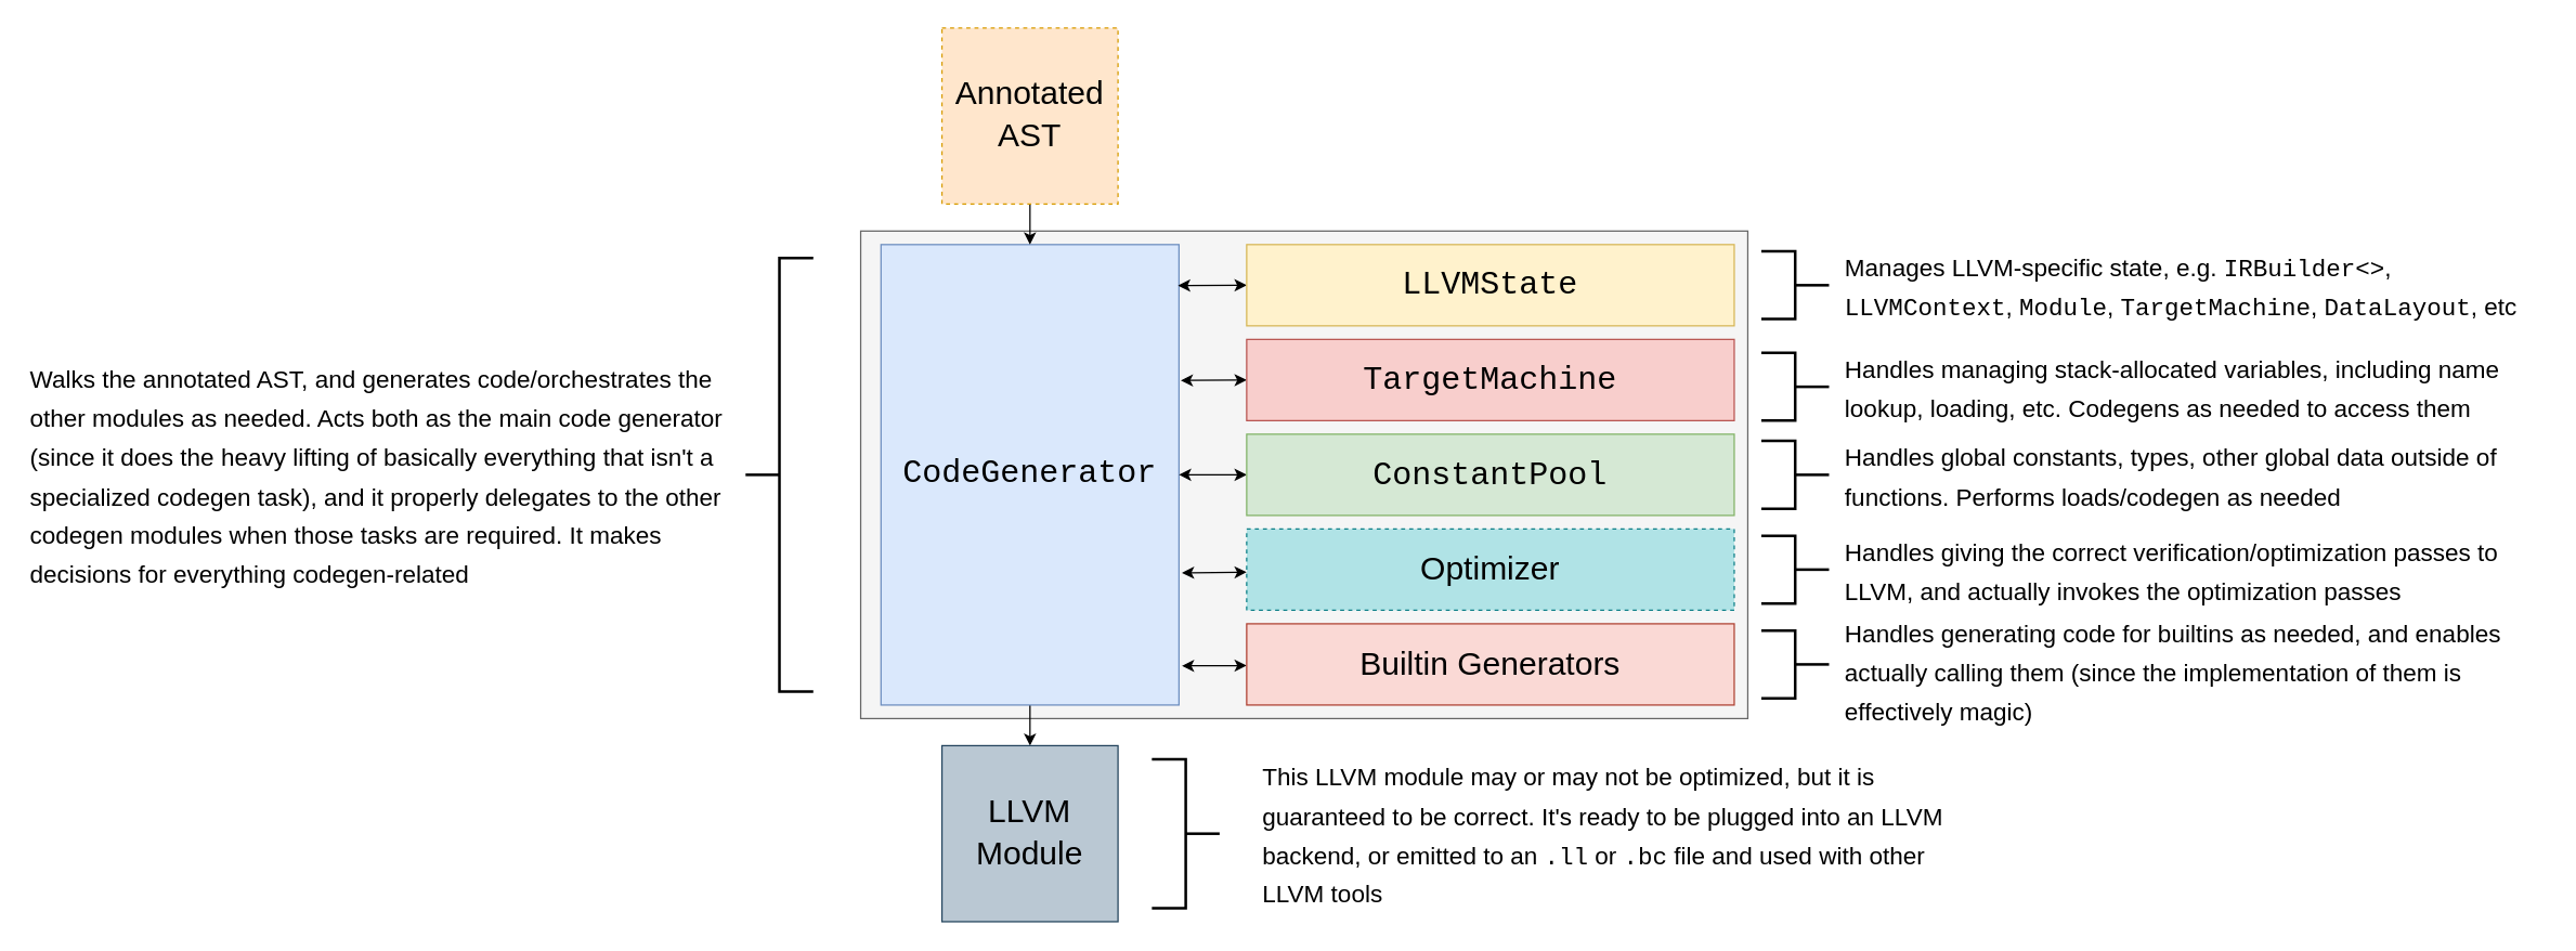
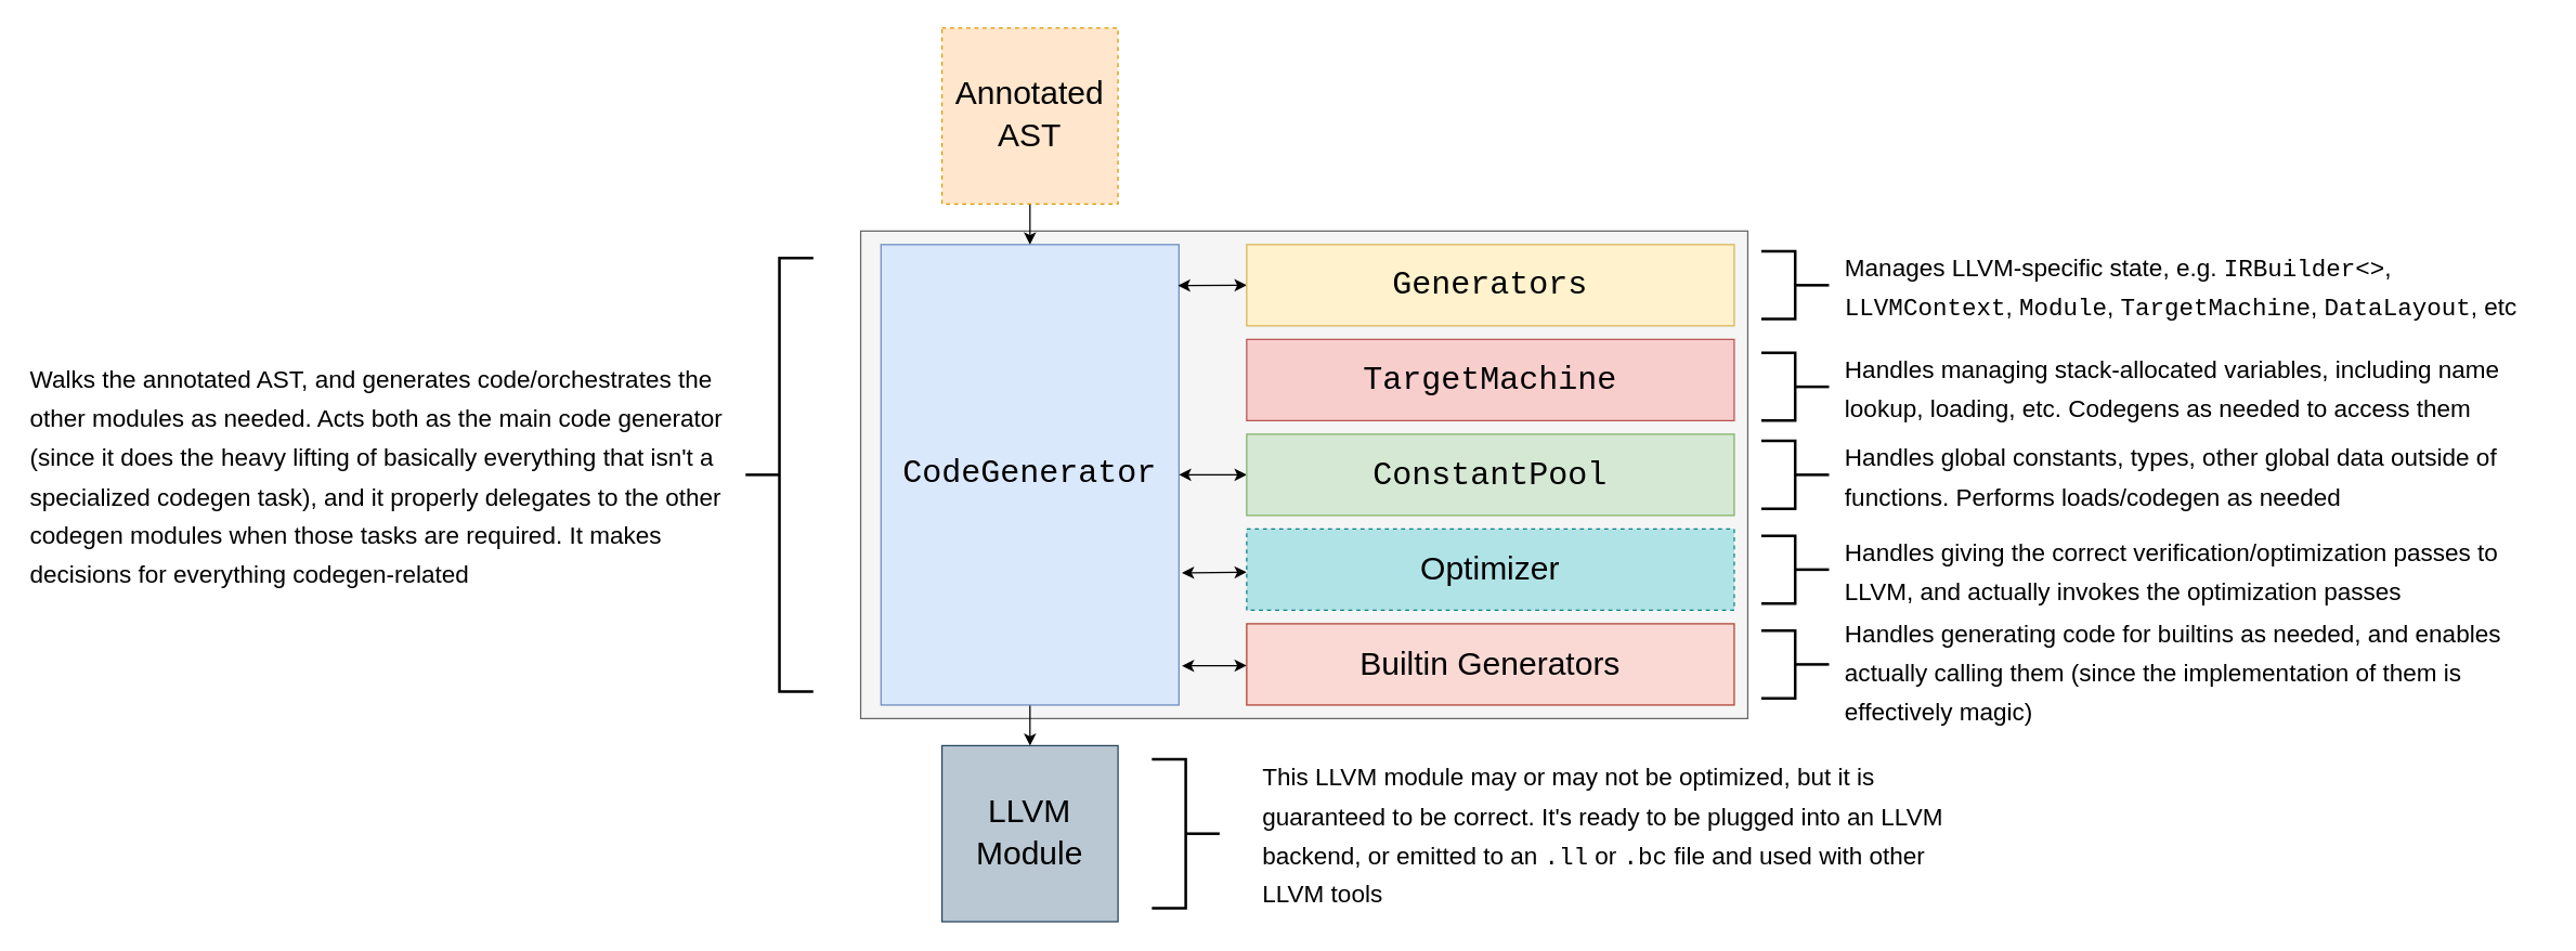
  <mxCell id="0" />
  <mxCell id="1" parent="0" />
  <mxCell id="2" value="" style="rounded=0;whiteSpace=wrap;html=1;labelBackgroundColor=none;fontFamily=Courier New;fontSize=24;fillColor=#f5f5f5;fontColor=#333333;strokeColor=#666666;" vertex="1" parent="1"><mxGeometry x="635" y="170" width="655" height="360" as="geometry" /></mxCell>
  <mxCell id="3" style="edgeStyle=none;rounded=0;orthogonalLoop=1;jettySize=auto;html=1;exitX=0.5;exitY=1;exitDx=0;exitDy=0;entryX=0.5;entryY=0;entryDx=0;entryDy=0;fontFamily=Helvetica;fontSize=24;startArrow=none;startFill=0;endArrow=classic;endFill=1;" edge="1" parent="1" source="4" target="7"><mxGeometry relative="1" as="geometry" /></mxCell>
  <mxCell id="4" value="&lt;font face=&quot;Courier New&quot; style=&quot;font-size: 24px&quot;&gt;CodeGenerator&lt;/font&gt;" style="rounded=0;whiteSpace=wrap;html=1;labelBackgroundColor=none;fontFamily=Helvetica;fontSize=18;fillColor=#dae8fc;strokeColor=#6c8ebf;" vertex="1" parent="1"><mxGeometry x="650" y="180" width="220" height="340" as="geometry" /></mxCell>
  <mxCell id="5" style="edgeStyle=none;rounded=0;orthogonalLoop=1;jettySize=auto;html=1;fontFamily=Helvetica;fontSize=24;startArrow=none;startFill=0;endArrow=classic;endFill=1;" edge="1" parent="1" source="6" target="4"><mxGeometry relative="1" as="geometry" /></mxCell>
  <mxCell id="6" value="&lt;font face=&quot;Helvetica&quot;&gt;Annotated AST&lt;/font&gt;" style="whiteSpace=wrap;html=1;aspect=fixed;labelBackgroundColor=none;fontFamily=Courier New;fontSize=24;fillColor=#ffe6cc;strokeColor=#d79b00;dashed=1;" vertex="1" parent="1"><mxGeometry x="695" y="20" width="130" height="130" as="geometry" /></mxCell>
  <mxCell id="7" value="&lt;font face=&quot;Helvetica&quot;&gt;LLVM Module&lt;/font&gt;" style="whiteSpace=wrap;html=1;aspect=fixed;labelBackgroundColor=none;fontFamily=Courier New;fontSize=24;fillColor=#bac8d3;strokeColor=#23445d;" vertex="1" parent="1"><mxGeometry x="695" y="550" width="130" height="130" as="geometry" /></mxCell>
  <mxCell id="8" style="edgeStyle=none;rounded=0;orthogonalLoop=1;jettySize=auto;html=1;exitX=0;exitY=0.5;exitDx=0;exitDy=0;entryX=0.997;entryY=0.089;entryDx=0;entryDy=0;entryPerimeter=0;fontFamily=Helvetica;fontSize=24;startArrow=classic;startFill=1;endArrow=classic;endFill=1;" edge="1" parent="1" source="9" target="4"><mxGeometry relative="1" as="geometry" /></mxCell>
- <mxCell id="9" value="&lt;font face=&quot;Courier New&quot;&gt;LLVMState&lt;/font&gt;" style="rounded=0;whiteSpace=wrap;html=1;labelBackgroundColor=none;fontFamily=Helvetica;fontSize=24;fillColor=#fff2cc;strokeColor=#d6b656;" vertex="1" parent="1"><mxGeometry x="920" y="180" width="360" height="60" as="geometry" /></mxCell>
- <mxCell id="10" style="edgeStyle=none;rounded=0;orthogonalLoop=1;jettySize=auto;html=1;exitX=0;exitY=0.5;exitDx=0;exitDy=0;entryX=1.006;entryY=0.295;entryDx=0;entryDy=0;entryPerimeter=0;fontFamily=Helvetica;fontSize=24;startArrow=classic;startFill=1;endArrow=classic;endFill=1;" edge="1" parent="1" source="11" target="4"><mxGeometry relative="1" as="geometry" /></mxCell>
+ <mxCell id="9" value="&lt;font face=&quot;Courier New&quot;&gt;Generators&lt;/font&gt;" style="rounded=0;whiteSpace=wrap;html=1;labelBackgroundColor=none;fontFamily=Helvetica;fontSize=24;fillColor=#fff2cc;strokeColor=#d6b656;" vertex="1" parent="1"><mxGeometry x="920" y="180" width="360" height="60" as="geometry" /></mxCell>
  <mxCell id="11" value="&lt;font face=&quot;Courier New&quot;&gt;TargetMachine&lt;/font&gt;" style="rounded=0;whiteSpace=wrap;html=1;labelBackgroundColor=none;fontFamily=Helvetica;fontSize=24;fillColor=#f8cecc;strokeColor=#b85450;" vertex="1" parent="1"><mxGeometry x="920" y="250" width="360" height="60" as="geometry" /></mxCell>
  <mxCell id="12" style="edgeStyle=none;rounded=0;orthogonalLoop=1;jettySize=auto;html=1;exitX=0;exitY=0.5;exitDx=0;exitDy=0;entryX=1;entryY=0.5;entryDx=0;entryDy=0;fontFamily=Helvetica;fontSize=24;startArrow=classic;startFill=1;endArrow=classic;endFill=1;" edge="1" parent="1" source="13" target="4"><mxGeometry relative="1" as="geometry" /></mxCell>
  <mxCell id="13" value="&lt;font face=&quot;Courier New&quot;&gt;ConstantPool&lt;/font&gt;" style="rounded=0;whiteSpace=wrap;html=1;labelBackgroundColor=none;fontFamily=Helvetica;fontSize=24;fillColor=#d5e8d4;strokeColor=#82b366;" vertex="1" parent="1"><mxGeometry x="920" y="320" width="360" height="60" as="geometry" /></mxCell>
  <mxCell id="14" style="edgeStyle=none;rounded=0;orthogonalLoop=1;jettySize=auto;html=1;entryX=1.01;entryY=0.713;entryDx=0;entryDy=0;entryPerimeter=0;fontFamily=Helvetica;fontSize=24;startArrow=classic;startFill=1;endArrow=classic;endFill=1;" edge="1" parent="1" source="15" target="4"><mxGeometry relative="1" as="geometry" /></mxCell>
  <mxCell id="15" value="Optimizer" style="rounded=0;whiteSpace=wrap;html=1;labelBackgroundColor=none;fontFamily=Helvetica;fontSize=24;fillColor=#b0e3e6;strokeColor=#0e8088;dashed=1;" vertex="1" parent="1"><mxGeometry x="920" y="390" width="360" height="60" as="geometry" /></mxCell>
  <mxCell id="16" style="edgeStyle=none;rounded=0;orthogonalLoop=1;jettySize=auto;html=1;entryX=1.01;entryY=0.915;entryDx=0;entryDy=0;entryPerimeter=0;fontFamily=Helvetica;fontSize=24;startArrow=classic;startFill=1;endArrow=classic;endFill=1;" edge="1" parent="1" source="17" target="4"><mxGeometry relative="1" as="geometry" /></mxCell>
  <mxCell id="17" value="Builtin Generators" style="rounded=0;whiteSpace=wrap;html=1;labelBackgroundColor=none;fontFamily=Helvetica;fontSize=24;fillColor=#fad9d5;strokeColor=#ae4132;" vertex="1" parent="1"><mxGeometry x="920" y="460" width="360" height="60" as="geometry" /></mxCell>
  <mxCell id="18" value="" style="strokeWidth=2;html=1;shape=mxgraph.flowchart.annotation_2;align=left;labelPosition=right;pointerEvents=1;labelBackgroundColor=none;fontFamily=Helvetica;fontSize=24;rotation=-180;" vertex="1" parent="1"><mxGeometry x="1300" y="185" width="50" height="50" as="geometry" /></mxCell>
  <mxCell id="19" value="&lt;font style=&quot;font-size: 18px&quot;&gt;Manages LLVM-specific state, e.g. &lt;font face=&quot;Courier New&quot;&gt;IRBuilder&amp;lt;&amp;gt;&lt;/font&gt;,&lt;font face=&quot;Courier New&quot;&gt; LLVMContext&lt;/font&gt;, &lt;font face=&quot;Courier New&quot;&gt;Module&lt;/font&gt;&lt;/font&gt;&lt;span style=&quot;font-size: 18px&quot;&gt;,&amp;nbsp;&lt;font face=&quot;Courier New&quot;&gt;TargetMachine&lt;/font&gt;, &lt;font face=&quot;Courier New&quot;&gt;DataLayout&lt;/font&gt;, etc&lt;/span&gt;" style="text;html=1;strokeColor=none;fillColor=none;align=left;verticalAlign=middle;whiteSpace=wrap;rounded=0;labelBackgroundColor=none;fontFamily=Helvetica;fontSize=24;" vertex="1" parent="1"><mxGeometry x="1360" y="180" width="520" height="60" as="geometry" /></mxCell>
  <mxCell id="20" value="" style="strokeWidth=2;html=1;shape=mxgraph.flowchart.annotation_2;align=left;labelPosition=right;pointerEvents=1;labelBackgroundColor=none;fontFamily=Helvetica;fontSize=24;rotation=-180;" vertex="1" parent="1"><mxGeometry x="1300" y="260" width="50" height="50" as="geometry" /></mxCell>
  <mxCell id="21" value="&lt;span style=&quot;font-size: 18px&quot;&gt;Handles managing stack-allocated variables, including name lookup, loading, etc. Codegens as needed to access them&lt;/span&gt;" style="text;html=1;strokeColor=none;fillColor=none;align=left;verticalAlign=middle;whiteSpace=wrap;rounded=0;labelBackgroundColor=none;fontFamily=Helvetica;fontSize=24;" vertex="1" parent="1"><mxGeometry x="1360" y="255" width="520" height="60" as="geometry" /></mxCell>
  <mxCell id="22" value="" style="strokeWidth=2;html=1;shape=mxgraph.flowchart.annotation_2;align=left;labelPosition=right;pointerEvents=1;labelBackgroundColor=none;fontFamily=Helvetica;fontSize=24;rotation=-180;" vertex="1" parent="1"><mxGeometry x="1300" y="325" width="50" height="50" as="geometry" /></mxCell>
  <mxCell id="23" value="&lt;span style=&quot;font-size: 18px&quot;&gt;Handles global constants, types, other global data outside of functions. Performs loads/codegen as needed&lt;/span&gt;" style="text;html=1;strokeColor=none;fillColor=none;align=left;verticalAlign=middle;whiteSpace=wrap;rounded=0;labelBackgroundColor=none;fontFamily=Helvetica;fontSize=24;" vertex="1" parent="1"><mxGeometry x="1360" y="320" width="520" height="60" as="geometry" /></mxCell>
  <mxCell id="24" value="" style="strokeWidth=2;html=1;shape=mxgraph.flowchart.annotation_2;align=left;labelPosition=right;pointerEvents=1;labelBackgroundColor=none;fontFamily=Helvetica;fontSize=24;rotation=-180;" vertex="1" parent="1"><mxGeometry x="1300" y="395" width="50" height="50" as="geometry" /></mxCell>
  <mxCell id="25" value="&lt;span style=&quot;font-size: 18px&quot;&gt;Handles giving the correct verification/optimization passes to LLVM, and actually invokes the optimization passes&amp;nbsp;&lt;/span&gt;" style="text;html=1;strokeColor=none;fillColor=none;align=left;verticalAlign=middle;whiteSpace=wrap;rounded=0;labelBackgroundColor=none;fontFamily=Helvetica;fontSize=24;" vertex="1" parent="1"><mxGeometry x="1360" y="390" width="520" height="60" as="geometry" /></mxCell>
  <mxCell id="26" value="" style="strokeWidth=2;html=1;shape=mxgraph.flowchart.annotation_2;align=left;labelPosition=right;pointerEvents=1;labelBackgroundColor=none;fontFamily=Helvetica;fontSize=24;rotation=-180;" vertex="1" parent="1"><mxGeometry x="1300" y="465" width="50" height="50" as="geometry" /></mxCell>
  <mxCell id="27" value="&lt;span style=&quot;font-size: 18px&quot;&gt;Handles generating code for builtins as needed, and enables actually calling them (since the implementation of them is effectively magic)&lt;/span&gt;" style="text;html=1;strokeColor=none;fillColor=none;align=left;verticalAlign=middle;whiteSpace=wrap;rounded=0;labelBackgroundColor=none;fontFamily=Helvetica;fontSize=24;" vertex="1" parent="1"><mxGeometry x="1360" y="465" width="520" height="60" as="geometry" /></mxCell>
  <mxCell id="28" value="" style="strokeWidth=2;html=1;shape=mxgraph.flowchart.annotation_2;align=left;labelPosition=right;pointerEvents=1;labelBackgroundColor=none;fontFamily=Helvetica;fontSize=24;rotation=0;" vertex="1" parent="1"><mxGeometry x="550" y="190" width="50" height="320" as="geometry" /></mxCell>
  <mxCell id="29" value="&lt;span style=&quot;font-size: 18px&quot;&gt;Walks the annotated AST, and generates code/orchestrates the other modules as needed. Acts both as the main code generator (since it does the heavy lifting of basically everything that isn't a specialized codegen task), and it properly delegates to the other codegen modules when those tasks are required. It makes decisions for everything codegen-related&lt;/span&gt;" style="text;html=1;strokeColor=none;fillColor=none;align=left;verticalAlign=middle;whiteSpace=wrap;rounded=0;labelBackgroundColor=none;fontFamily=Helvetica;fontSize=24;" vertex="1" parent="1"><mxGeometry x="20" y="260" width="520" height="180" as="geometry" /></mxCell>
  <mxCell id="30" value="" style="strokeWidth=2;html=1;shape=mxgraph.flowchart.annotation_2;align=left;labelPosition=right;pointerEvents=1;labelBackgroundColor=none;fontFamily=Helvetica;fontSize=24;rotation=-180;" vertex="1" parent="1"><mxGeometry x="850" y="560" width="50" height="110" as="geometry" /></mxCell>
  <mxCell id="31" value="&lt;span style=&quot;font-size: 18px&quot;&gt;This LLVM module may or may not be optimized, but it is guaranteed to be correct. It's ready to be plugged into an LLVM backend, or emitted to an &lt;font face=&quot;Courier New&quot;&gt;.ll&lt;/font&gt; or &lt;font face=&quot;Courier New&quot;&gt;.bc&lt;/font&gt; file and used with other LLVM tools&lt;/span&gt;" style="text;html=1;strokeColor=none;fillColor=none;align=left;verticalAlign=middle;whiteSpace=wrap;rounded=0;labelBackgroundColor=none;fontFamily=Helvetica;fontSize=24;" vertex="1" parent="1"><mxGeometry x="930" y="585" width="520" height="60" as="geometry" /></mxCell>
